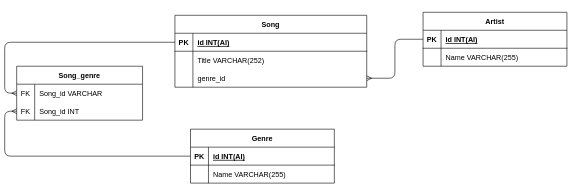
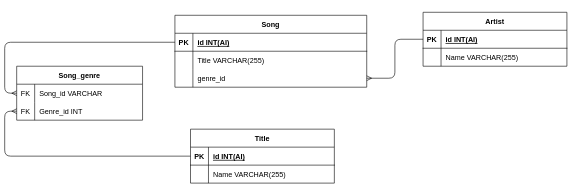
  <mxCell id="0" />
  <mxCell id="1" parent="0" />
- <mxCell id="2" value="Genre" style="shape=table;startSize=30;container=1;collapsible=1;childLayout=tableLayout;fixedRows=1;rowLines=0;fontStyle=1;align=center;resizeLast=1;" parent="1" vertex="1"><mxGeometry x="310" y="215" width="240" height="90" as="geometry" /></mxCell>
+ <mxCell id="2" value="Title" style="shape=table;startSize=30;container=1;collapsible=1;childLayout=tableLayout;fixedRows=1;rowLines=0;fontStyle=1;align=center;resizeLast=1;" parent="1" vertex="1"><mxGeometry x="310" y="215" width="240" height="90" as="geometry" /></mxCell>
  <mxCell id="3" value="" style="shape=tableRow;horizontal=0;startSize=0;swimlaneHead=0;swimlaneBody=0;fillColor=none;collapsible=0;dropTarget=0;points=[[0,0.5],[1,0.5]];portConstraint=eastwest;strokeColor=inherit;top=0;left=0;right=0;bottom=1;" parent="2" vertex="1"><mxGeometry y="30" width="240" height="30" as="geometry" /></mxCell>
  <mxCell id="4" value="PK" style="shape=partialRectangle;overflow=hidden;connectable=0;fillColor=none;strokeColor=inherit;top=0;left=0;bottom=0;right=0;fontStyle=1;" parent="3" vertex="1"><mxGeometry width="30" height="30" as="geometry"><mxRectangle width="30" height="30" as="alternateBounds" /></mxGeometry></mxCell>
  <mxCell id="5" value="id INT(AI)" style="shape=partialRectangle;overflow=hidden;connectable=0;fillColor=none;align=left;strokeColor=inherit;top=0;left=0;bottom=0;right=0;spacingLeft=6;fontStyle=5;" parent="3" vertex="1"><mxGeometry x="30" width="210" height="30" as="geometry"><mxRectangle width="210" height="30" as="alternateBounds" /></mxGeometry></mxCell>
  <mxCell id="6" value="" style="shape=tableRow;horizontal=0;startSize=0;swimlaneHead=0;swimlaneBody=0;fillColor=none;collapsible=0;dropTarget=0;points=[[0,0.5],[1,0.5]];portConstraint=eastwest;strokeColor=inherit;top=0;left=0;right=0;bottom=0;" parent="2" vertex="1"><mxGeometry y="60" width="240" height="30" as="geometry" /></mxCell>
  <mxCell id="7" value="" style="shape=partialRectangle;overflow=hidden;connectable=0;fillColor=none;strokeColor=inherit;top=0;left=0;bottom=0;right=0;" parent="6" vertex="1"><mxGeometry width="30" height="30" as="geometry"><mxRectangle width="30" height="30" as="alternateBounds" /></mxGeometry></mxCell>
  <mxCell id="8" value="Name VARCHAR(255)" style="shape=partialRectangle;overflow=hidden;connectable=0;fillColor=none;align=left;strokeColor=inherit;top=0;left=0;bottom=0;right=0;spacingLeft=6;" parent="6" vertex="1"><mxGeometry x="30" width="210" height="30" as="geometry"><mxRectangle width="210" height="30" as="alternateBounds" /></mxGeometry></mxCell>
  <mxCell id="9" value="Song" style="shape=table;startSize=30;container=1;collapsible=1;childLayout=tableLayout;fixedRows=1;rowLines=0;fontStyle=1;align=center;resizeLast=1;" parent="1" vertex="1"><mxGeometry x="284" y="25" width="320" height="120" as="geometry" /></mxCell>
  <mxCell id="10" value="" style="shape=tableRow;horizontal=0;startSize=0;swimlaneHead=0;swimlaneBody=0;fillColor=none;collapsible=0;dropTarget=0;points=[[0,0.5],[1,0.5]];portConstraint=eastwest;strokeColor=inherit;top=0;left=0;right=0;bottom=1;" parent="9" vertex="1"><mxGeometry y="30" width="320" height="30" as="geometry" /></mxCell>
  <mxCell id="11" value="PK" style="shape=partialRectangle;overflow=hidden;connectable=0;fillColor=none;strokeColor=inherit;top=0;left=0;bottom=0;right=0;fontStyle=1;" parent="10" vertex="1"><mxGeometry width="30" height="30" as="geometry"><mxRectangle width="30" height="30" as="alternateBounds" /></mxGeometry></mxCell>
  <mxCell id="12" value="id INT(AI)" style="shape=partialRectangle;overflow=hidden;connectable=0;fillColor=none;align=left;strokeColor=inherit;top=0;left=0;bottom=0;right=0;spacingLeft=6;fontStyle=5;" parent="10" vertex="1"><mxGeometry x="30" width="290" height="30" as="geometry"><mxRectangle width="290" height="30" as="alternateBounds" /></mxGeometry></mxCell>
  <mxCell id="13" value="" style="shape=tableRow;horizontal=0;startSize=0;swimlaneHead=0;swimlaneBody=0;fillColor=none;collapsible=0;dropTarget=0;points=[[0,0.5],[1,0.5]];portConstraint=eastwest;strokeColor=inherit;top=0;left=0;right=0;bottom=0;" parent="9" vertex="1"><mxGeometry y="60" width="320" height="30" as="geometry" /></mxCell>
  <mxCell id="14" value="" style="shape=partialRectangle;overflow=hidden;connectable=0;fillColor=none;strokeColor=inherit;top=0;left=0;bottom=0;right=0;" parent="13" vertex="1"><mxGeometry width="30" height="30" as="geometry"><mxRectangle width="30" height="30" as="alternateBounds" /></mxGeometry></mxCell>
- <mxCell id="15" value="Title VARCHAR(252)" style="shape=partialRectangle;overflow=hidden;connectable=0;fillColor=none;align=left;strokeColor=inherit;top=0;left=0;bottom=0;right=0;spacingLeft=6;" parent="13" vertex="1"><mxGeometry x="30" width="290" height="30" as="geometry"><mxRectangle width="290" height="30" as="alternateBounds" /></mxGeometry></mxCell>
+ <mxCell id="15" value="Title VARCHAR(255)" style="shape=partialRectangle;overflow=hidden;connectable=0;fillColor=none;align=left;strokeColor=inherit;top=0;left=0;bottom=0;right=0;spacingLeft=6;" parent="13" vertex="1"><mxGeometry x="30" width="290" height="30" as="geometry"><mxRectangle width="290" height="30" as="alternateBounds" /></mxGeometry></mxCell>
  <mxCell id="16" value="" style="shape=tableRow;horizontal=0;startSize=0;swimlaneHead=0;swimlaneBody=0;fillColor=none;collapsible=0;dropTarget=0;points=[[0,0.5],[1,0.5]];portConstraint=eastwest;strokeColor=inherit;top=0;left=0;right=0;bottom=0;" parent="9" vertex="1"><mxGeometry y="90" width="320" height="30" as="geometry" /></mxCell>
  <mxCell id="17" value="" style="shape=partialRectangle;overflow=hidden;connectable=0;fillColor=none;strokeColor=inherit;top=0;left=0;bottom=0;right=0;" parent="16" vertex="1"><mxGeometry width="30" height="30" as="geometry"><mxRectangle width="30" height="30" as="alternateBounds" /></mxGeometry></mxCell>
  <mxCell id="18" value="genre_id" style="shape=partialRectangle;overflow=hidden;connectable=0;fillColor=none;align=left;strokeColor=inherit;top=0;left=0;bottom=0;right=0;spacingLeft=6;" parent="16" vertex="1"><mxGeometry x="30" width="290" height="30" as="geometry"><mxRectangle width="290" height="30" as="alternateBounds" /></mxGeometry></mxCell>
  <mxCell id="19" value="Artist" style="shape=table;startSize=30;container=1;collapsible=1;childLayout=tableLayout;fixedRows=1;rowLines=0;fontStyle=1;align=center;resizeLast=1;" parent="1" vertex="1"><mxGeometry x="698" y="20" width="240" height="90" as="geometry" /></mxCell>
  <mxCell id="20" value="" style="shape=tableRow;horizontal=0;startSize=0;swimlaneHead=0;swimlaneBody=0;fillColor=none;collapsible=0;dropTarget=0;points=[[0,0.5],[1,0.5]];portConstraint=eastwest;strokeColor=inherit;top=0;left=0;right=0;bottom=1;" parent="19" vertex="1"><mxGeometry y="30" width="240" height="30" as="geometry" /></mxCell>
  <mxCell id="21" value="PK" style="shape=partialRectangle;overflow=hidden;connectable=0;fillColor=none;strokeColor=inherit;top=0;left=0;bottom=0;right=0;fontStyle=1;" parent="20" vertex="1"><mxGeometry width="30" height="30" as="geometry"><mxRectangle width="30" height="30" as="alternateBounds" /></mxGeometry></mxCell>
  <mxCell id="22" value="id INT(AI)" style="shape=partialRectangle;overflow=hidden;connectable=0;fillColor=none;align=left;strokeColor=inherit;top=0;left=0;bottom=0;right=0;spacingLeft=6;fontStyle=5;" parent="20" vertex="1"><mxGeometry x="30" width="210" height="30" as="geometry"><mxRectangle width="210" height="30" as="alternateBounds" /></mxGeometry></mxCell>
  <mxCell id="23" value="" style="shape=tableRow;horizontal=0;startSize=0;swimlaneHead=0;swimlaneBody=0;fillColor=none;collapsible=0;dropTarget=0;points=[[0,0.5],[1,0.5]];portConstraint=eastwest;strokeColor=inherit;top=0;left=0;right=0;bottom=0;" parent="19" vertex="1"><mxGeometry y="60" width="240" height="30" as="geometry" /></mxCell>
  <mxCell id="24" value="" style="shape=partialRectangle;overflow=hidden;connectable=0;fillColor=none;strokeColor=inherit;top=0;left=0;bottom=0;right=0;" parent="23" vertex="1"><mxGeometry width="30" height="30" as="geometry"><mxRectangle width="30" height="30" as="alternateBounds" /></mxGeometry></mxCell>
  <mxCell id="25" value="Name VARCHAR(255)" style="shape=partialRectangle;overflow=hidden;connectable=0;fillColor=none;align=left;strokeColor=inherit;top=0;left=0;bottom=0;right=0;spacingLeft=6;" parent="23" vertex="1"><mxGeometry x="30" width="210" height="30" as="geometry"><mxRectangle width="210" height="30" as="alternateBounds" /></mxGeometry></mxCell>
  <mxCell id="26" style="edgeStyle=orthogonalEdgeStyle;rounded=1;orthogonalLoop=1;jettySize=auto;html=1;exitX=0;exitY=0.5;exitDx=0;exitDy=0;entryX=1;entryY=0.5;entryDx=0;entryDy=0;strokeColor=default;align=center;verticalAlign=middle;fontFamily=Helvetica;fontSize=12;fontColor=default;labelBackgroundColor=default;endArrow=ERmany;curved=0;" parent="1" source="20" target="16" edge="1"><mxGeometry relative="1" as="geometry"><mxPoint x="880" y="410" as="targetPoint" /></mxGeometry></mxCell>
  <mxCell id="27" value="Song_genre" style="shape=table;startSize=30;container=1;collapsible=1;childLayout=tableLayout;fixedRows=1;rowLines=0;fontStyle=1;align=center;resizeLast=1;" parent="1" vertex="1"><mxGeometry x="20" y="110" width="210" height="90" as="geometry" /></mxCell>
  <mxCell id="28" value="" style="shape=tableRow;horizontal=0;startSize=0;swimlaneHead=0;swimlaneBody=0;fillColor=none;collapsible=0;dropTarget=0;points=[[0,0.5],[1,0.5]];portConstraint=eastwest;strokeColor=inherit;top=0;left=0;right=0;bottom=0;" parent="27" vertex="1"><mxGeometry y="30" width="210" height="30" as="geometry" /></mxCell>
  <mxCell id="29" value="FK" style="shape=partialRectangle;overflow=hidden;connectable=0;fillColor=none;strokeColor=inherit;top=0;left=0;bottom=0;right=0;" parent="28" vertex="1"><mxGeometry width="30" height="30" as="geometry"><mxRectangle width="30" height="30" as="alternateBounds" /></mxGeometry></mxCell>
  <mxCell id="30" value="Song_id VARCHAR" style="shape=partialRectangle;overflow=hidden;connectable=0;fillColor=none;align=left;strokeColor=inherit;top=0;left=0;bottom=0;right=0;spacingLeft=6;" parent="28" vertex="1"><mxGeometry x="30" width="180" height="30" as="geometry"><mxRectangle width="180" height="30" as="alternateBounds" /></mxGeometry></mxCell>
  <mxCell id="31" value="" style="shape=tableRow;horizontal=0;startSize=0;swimlaneHead=0;swimlaneBody=0;fillColor=none;collapsible=0;dropTarget=0;points=[[0,0.5],[1,0.5]];portConstraint=eastwest;strokeColor=inherit;top=0;left=0;right=0;bottom=0;" parent="27" vertex="1"><mxGeometry y="60" width="210" height="30" as="geometry" /></mxCell>
  <mxCell id="32" value="FK" style="shape=partialRectangle;overflow=hidden;connectable=0;fillColor=none;strokeColor=inherit;top=0;left=0;bottom=0;right=0;" parent="31" vertex="1"><mxGeometry width="30" height="30" as="geometry"><mxRectangle width="30" height="30" as="alternateBounds" /></mxGeometry></mxCell>
- <mxCell id="33" value="Song_id INT" style="shape=partialRectangle;overflow=hidden;connectable=0;fillColor=none;align=left;strokeColor=inherit;top=0;left=0;bottom=0;right=0;spacingLeft=6;" parent="31" vertex="1"><mxGeometry x="30" width="180" height="30" as="geometry"><mxRectangle width="180" height="30" as="alternateBounds" /></mxGeometry></mxCell>
+ <mxCell id="33" value="Genre_id INT" style="shape=partialRectangle;overflow=hidden;connectable=0;fillColor=none;align=left;strokeColor=inherit;top=0;left=0;bottom=0;right=0;spacingLeft=6;" parent="31" vertex="1"><mxGeometry x="30" width="180" height="30" as="geometry"><mxRectangle width="180" height="30" as="alternateBounds" /></mxGeometry></mxCell>
  <mxCell id="34" style="edgeStyle=orthogonalEdgeStyle;rounded=1;orthogonalLoop=1;jettySize=auto;html=1;exitX=0;exitY=0.5;exitDx=0;exitDy=0;entryX=0;entryY=0.5;entryDx=0;entryDy=0;strokeColor=default;align=center;verticalAlign=middle;fontFamily=Helvetica;fontSize=12;fontColor=default;labelBackgroundColor=default;endArrow=ERmany;curved=0;" parent="1" source="3" target="31" edge="1"><mxGeometry relative="1" as="geometry" /></mxCell>
  <mxCell id="35" style="edgeStyle=orthogonalEdgeStyle;rounded=1;orthogonalLoop=1;jettySize=auto;html=1;exitX=0;exitY=0.5;exitDx=0;exitDy=0;entryX=0;entryY=0.5;entryDx=0;entryDy=0;strokeColor=default;align=center;verticalAlign=middle;fontFamily=Helvetica;fontSize=12;fontColor=default;labelBackgroundColor=default;endArrow=ERmany;curved=0;" parent="1" source="10" target="28" edge="1"><mxGeometry relative="1" as="geometry"><mxPoint x="228" y="130" as="sourcePoint" /><mxPoint x="279" y="340" as="targetPoint" /></mxGeometry></mxCell>
